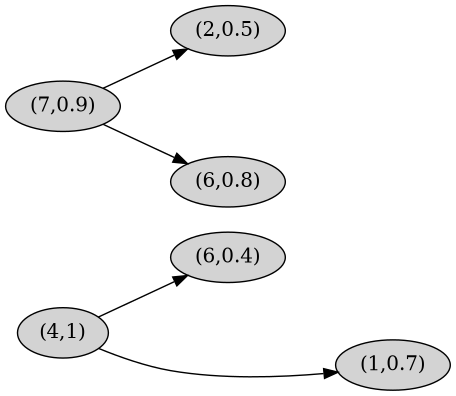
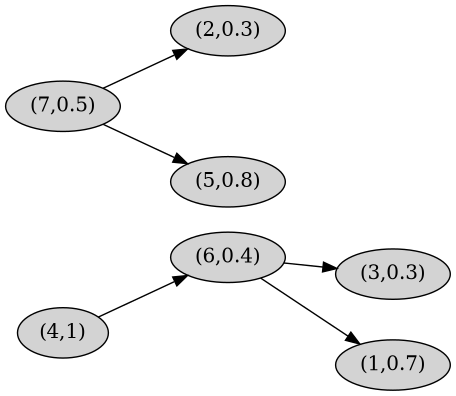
  digraph {
    rankdir=LR
    node [style=filled]
    n1 [label="(4,1)"]
    n2 [label="(6,0.4)"]
    n3 [label=0 style=invis]
    n4 [label="(1,0.7)"]
    n5 [label=1 style=invis]
-   n7 [label="(7,0.9)"]
-   n8 [label="(2,0.5)"]
+   n6 [label="(3,0.3)"]
+   n7 [label="(7,0.5)"]
+   n8 [label="(2,0.3)"]
    n9 [label=4 style=invis]
-   n10 [label="(6,0.8)"]
+   n10 [label="(5,0.8)"]
    n1 -> n2
    n1 -> n3 [style=invis]
-   n1 -> n4
+   n2 -> n4
    n2 -> n5 [style=invis]
+   n2 -> n6
    n7 -> n8
    n7 -> n9 [style=invis]
    n7 -> n10
  }
